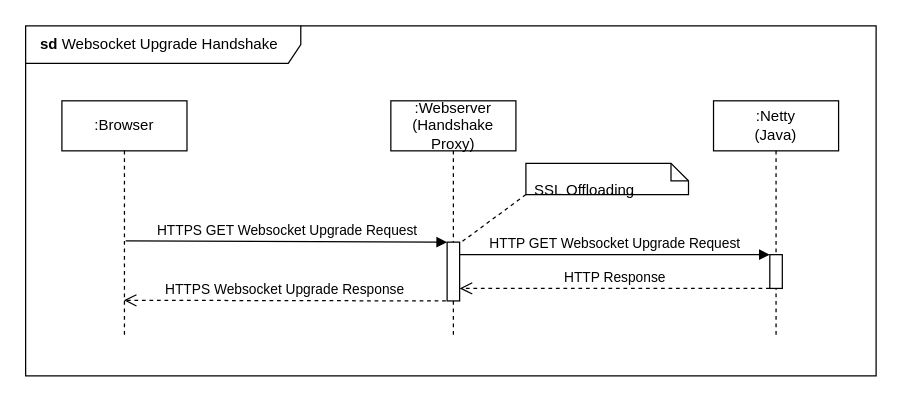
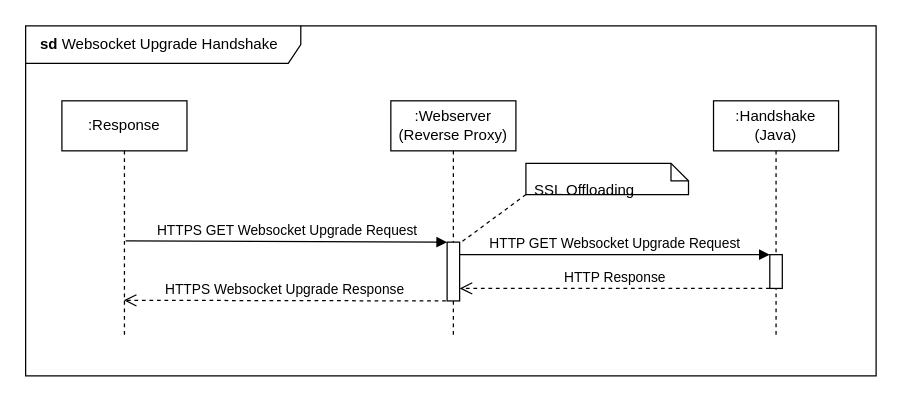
  <mxCell id="0" />
  <mxCell id="1" parent="0" />
  <mxCell id="2" value="&lt;b&gt;sd&lt;/b&gt; Websocket Upgrade Handshake" style="shape=umlFrame;whiteSpace=wrap;html=1;width=220;height=30;align=left;spacingLeft=10;" vertex="1" parent="1"><mxGeometry x="20" y="20" width="680" height="280" as="geometry" /></mxCell>
- <mxCell id="3" value=":Browser" style="shape=umlLifeline;perimeter=lifelinePerimeter;whiteSpace=wrap;html=1;container=1;collapsible=0;recursiveResize=0;outlineConnect=0;" vertex="1" parent="1"><mxGeometry x="49" y="80" width="100" height="190" as="geometry" /></mxCell>
- <mxCell id="4" value=":Webserver (Handshake Proxy)" style="shape=umlLifeline;perimeter=lifelinePerimeter;whiteSpace=wrap;html=1;container=1;collapsible=0;recursiveResize=0;outlineConnect=0;" vertex="1" parent="1"><mxGeometry x="312" y="80" width="100" height="190" as="geometry" /></mxCell>
+ <mxCell id="3" value=":Response" style="shape=umlLifeline;perimeter=lifelinePerimeter;whiteSpace=wrap;html=1;container=1;collapsible=0;recursiveResize=0;outlineConnect=0;" vertex="1" parent="1"><mxGeometry x="49" y="80" width="100" height="190" as="geometry" /></mxCell>
+ <mxCell id="4" value=":Webserver (Reverse Proxy)" style="shape=umlLifeline;perimeter=lifelinePerimeter;whiteSpace=wrap;html=1;container=1;collapsible=0;recursiveResize=0;outlineConnect=0;" vertex="1" parent="1"><mxGeometry x="312" y="80" width="100" height="190" as="geometry" /></mxCell>
  <mxCell id="5" value="" style="html=1;points=[];perimeter=orthogonalPerimeter;" vertex="1" parent="4"><mxGeometry x="45" y="113" width="10" height="47" as="geometry" /></mxCell>
- <mxCell id="6" value=":Netty&lt;br&gt;(Java)" style="shape=umlLifeline;perimeter=lifelinePerimeter;whiteSpace=wrap;html=1;container=1;collapsible=0;recursiveResize=0;outlineConnect=0;" vertex="1" parent="1"><mxGeometry x="570" y="80" width="100" height="190" as="geometry" /></mxCell>
+ <mxCell id="6" value=":Handshake&lt;br&gt;(Java)" style="shape=umlLifeline;perimeter=lifelinePerimeter;whiteSpace=wrap;html=1;container=1;collapsible=0;recursiveResize=0;outlineConnect=0;" vertex="1" parent="1"><mxGeometry x="570" y="80" width="100" height="190" as="geometry" /></mxCell>
  <mxCell id="7" value="" style="html=1;points=[];perimeter=orthogonalPerimeter;" vertex="1" parent="6"><mxGeometry x="45" y="123" width="10" height="27" as="geometry" /></mxCell>
  <mxCell id="8" value="HTTP Response" style="html=1;verticalAlign=bottom;endArrow=open;dashed=1;endSize=8;exitX=0;exitY=1.037;exitDx=0;exitDy=0;exitPerimeter=0;" edge="1" parent="1"><mxGeometry relative="1" as="geometry"><mxPoint x="367" y="229.999" as="targetPoint" /><mxPoint x="615" y="229.999" as="sourcePoint" /></mxGeometry></mxCell>
  <mxCell id="9" value="HTTP GET Websocket Upgrade Request" style="html=1;verticalAlign=bottom;endArrow=block;entryX=0;entryY=0;" edge="1" parent="1" target="7"><mxGeometry relative="1" as="geometry"><mxPoint x="367" y="203" as="sourcePoint" /></mxGeometry></mxCell>
  <mxCell id="10" value="&lt;br&gt;SSL Offloading" style="shape=note;whiteSpace=wrap;html=1;size=14;verticalAlign=top;align=left;spacingTop=-6;spacingLeft=5;" vertex="1" parent="1"><mxGeometry x="420" y="130" width="130" height="25" as="geometry" /></mxCell>
  <mxCell id="11" value="" style="html=1;verticalAlign=bottom;endArrow=none;dashed=1;endSize=8;entryX=1;entryY=0.1;entryDx=0;entryDy=0;entryPerimeter=0;exitX=0;exitY=1;exitDx=0;exitDy=0;exitPerimeter=0;endFill=0;" edge="1" parent="1" source="10"><mxGeometry relative="1" as="geometry"><mxPoint x="640" y="160" as="sourcePoint" /><mxPoint x="367" y="194" as="targetPoint" /></mxGeometry></mxCell>
  <mxCell id="12" value="HTTPS GET Websocket Upgrade Request" style="html=1;verticalAlign=bottom;startArrow=none;endArrow=block;startSize=8;exitX=0.51;exitY=0.272;exitDx=0;exitDy=0;exitPerimeter=0;startFill=0;" edge="1" parent="1" target="5"><mxGeometry relative="1" as="geometry"><mxPoint x="100" y="192.04" as="sourcePoint" /></mxGeometry></mxCell>
  <mxCell id="13" value="HTTPS Websocket Upgrade Response" style="html=1;verticalAlign=bottom;endArrow=open;dashed=1;endSize=8;exitX=-0.1;exitY=1;exitDx=0;exitDy=0;exitPerimeter=0;" edge="1" parent="1" source="5"><mxGeometry relative="1" as="geometry"><mxPoint x="98.5" y="239.5" as="targetPoint" /><mxPoint x="335" y="239.5" as="sourcePoint" /></mxGeometry></mxCell>
